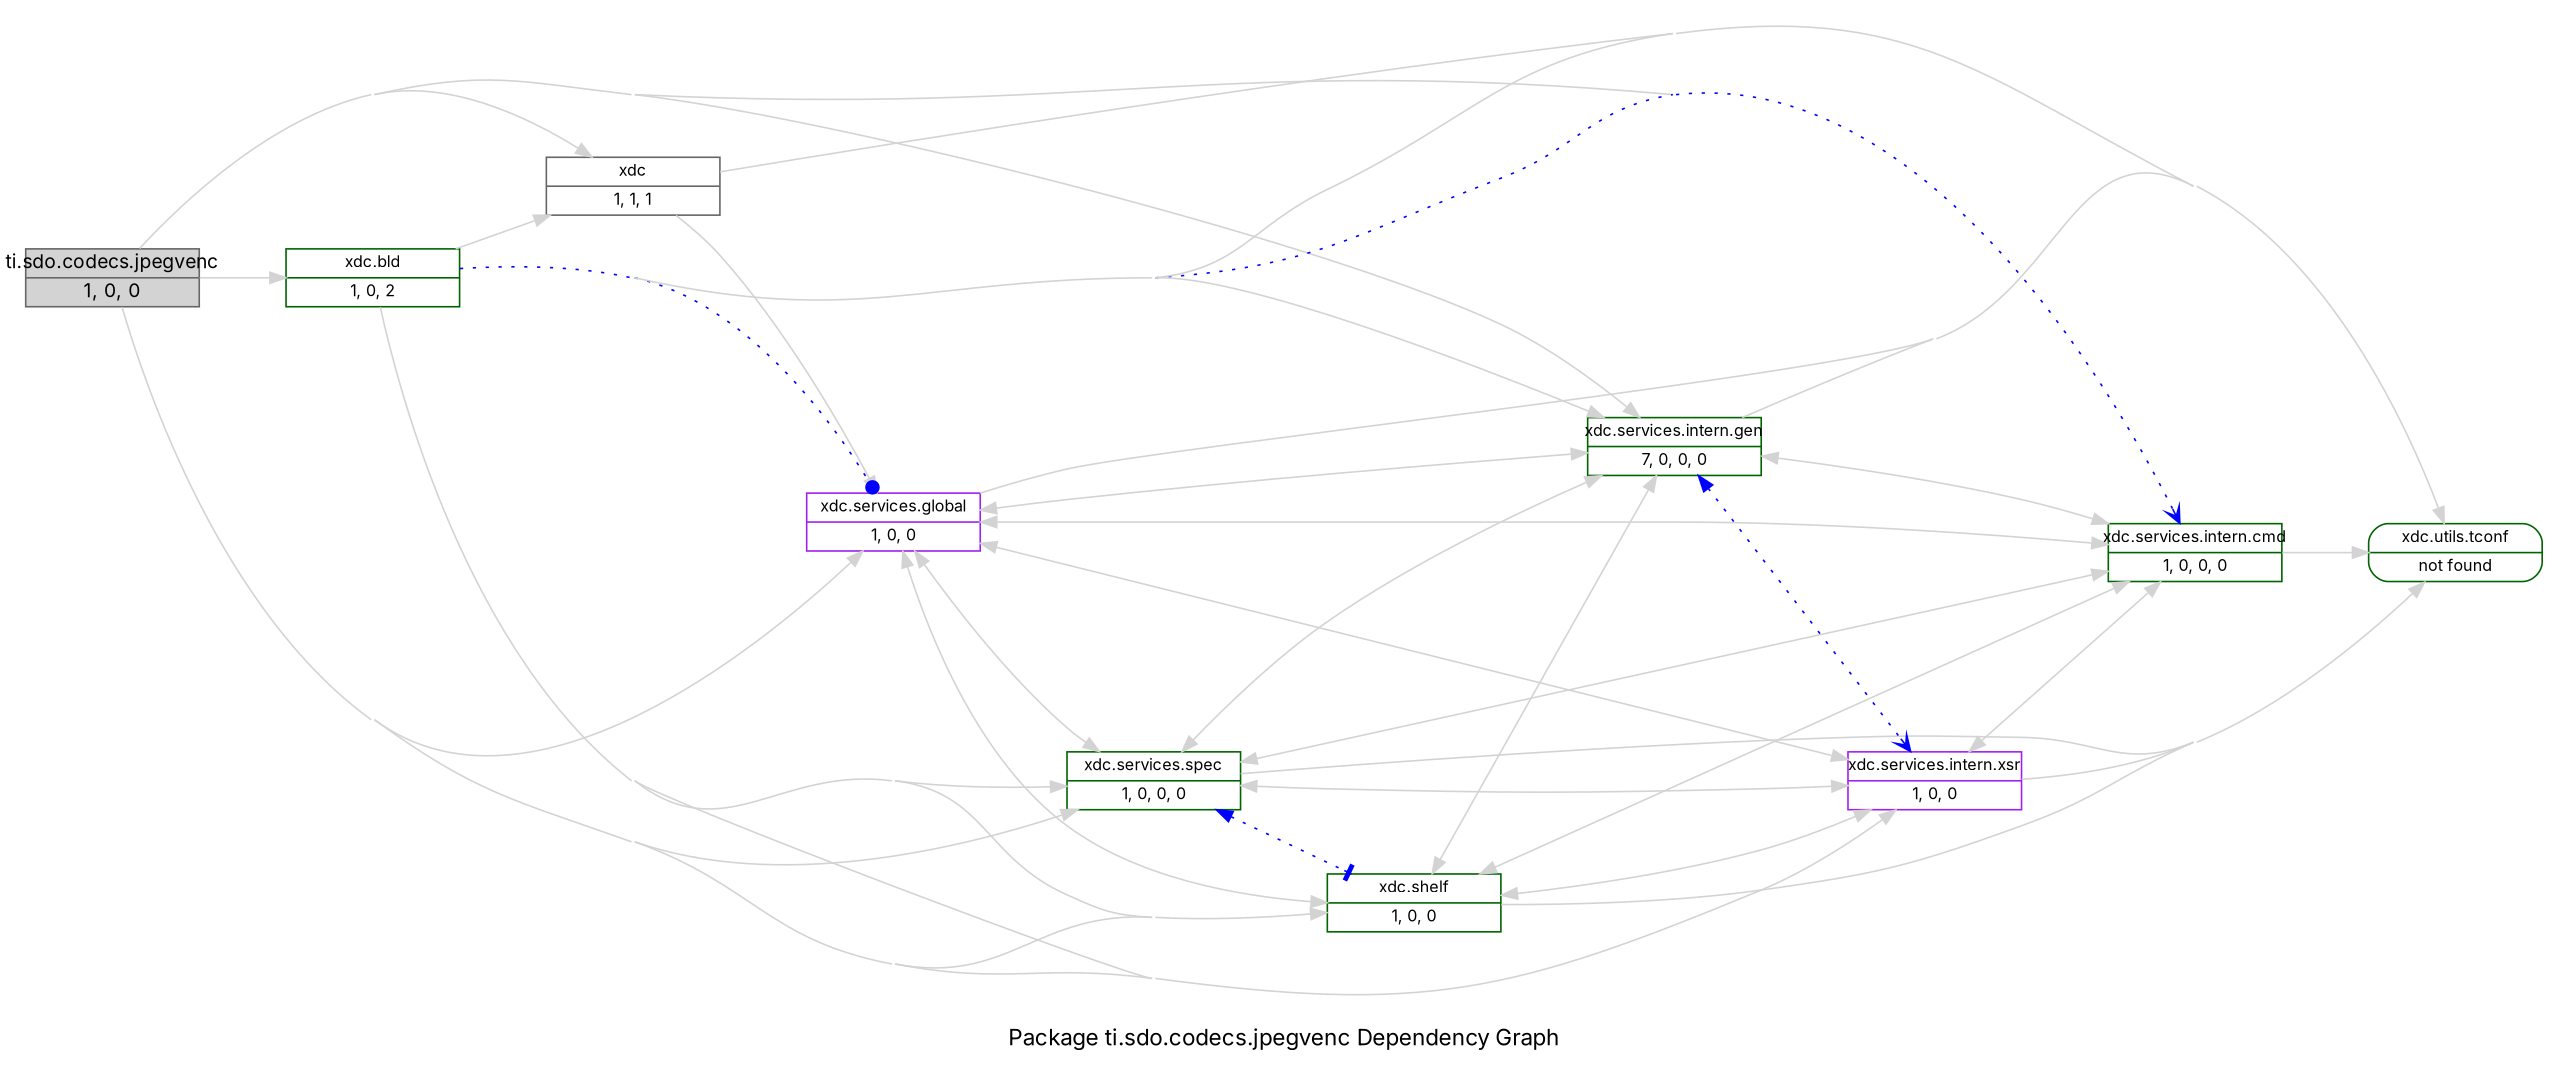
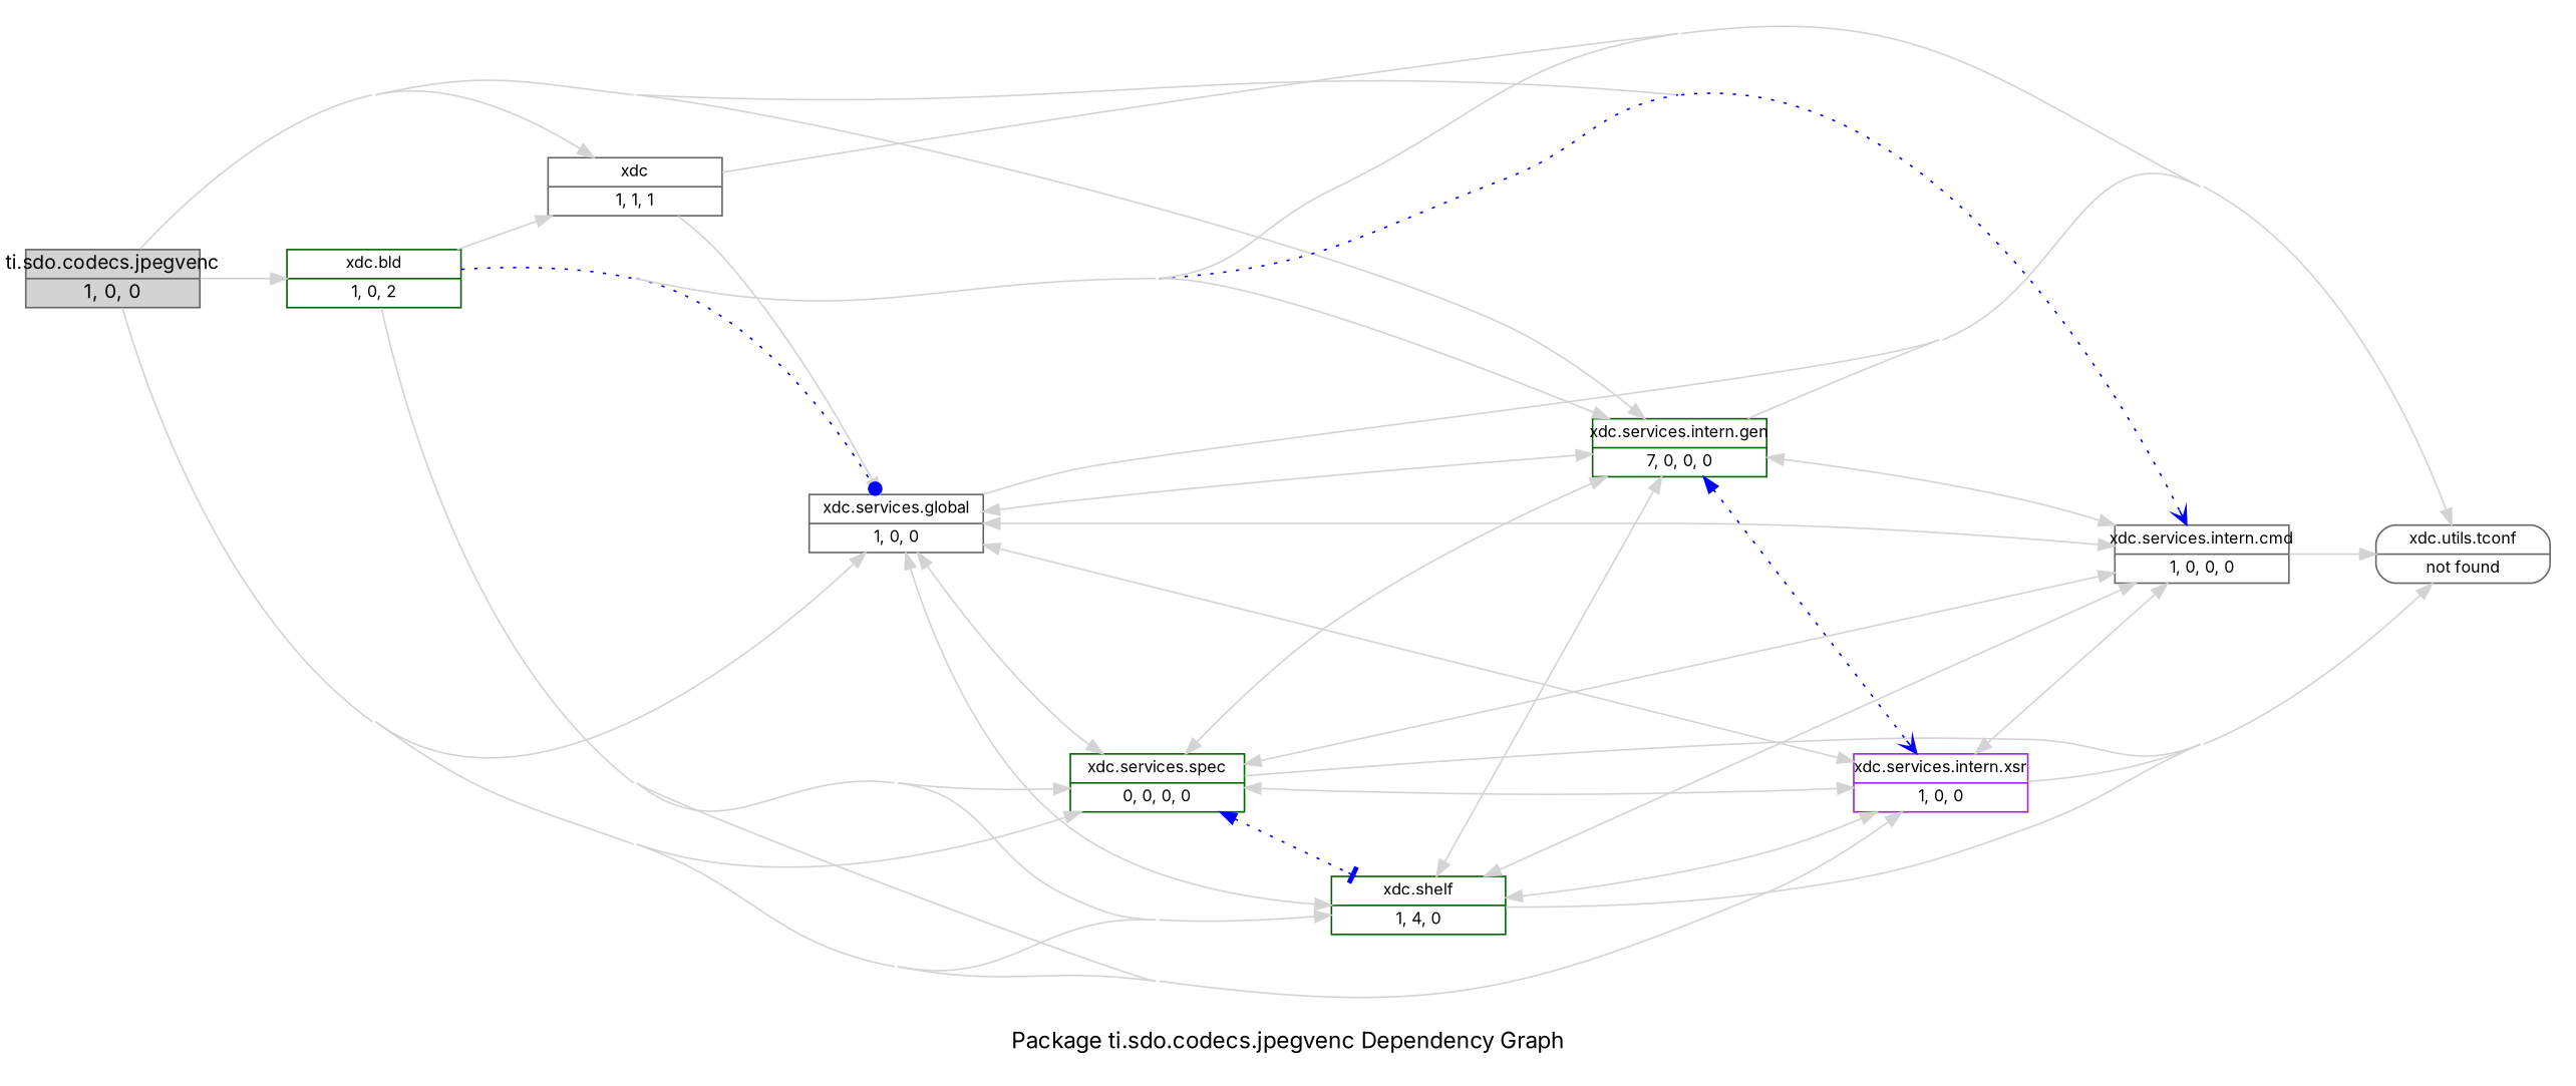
  digraph {
    concentrate=true
    fontname=Inter
    label="\nPackage ti.sdo.codecs.jpegvenc Dependency Graph"
    rankdir=LR
    ranksep=.75
    node [color=darkgreen fillcolor=white fixedsize=true font=Helvetica fontname=Inter fontsize=10 shape=record style=filled]
    edge [color=lightgrey fontname=Inter style=solid]
    n1 [color=gray40 fillcolor=lightgrey fontsize=12 label="ti.sdo.codecs.jpegvenc|1, 0, 0" width=1.5]
    n2 [color=gray40 label="xdc|1, 1, 1" width=1.5]
-   n3 [color=purple label="xdc.services.global|1, 0, 0" width=1.5]
-   n4 [label="xdc.services.spec|1, 0, 0, 0" width=1.5]
-   n5 [label="xdc.shelf|1, 0, 0" width=1.5]
-   n6 [label="xdc.services.intern.cmd|1, 0, 0, 0" width=1.5]
+   n3 [color=gray40 label="xdc.services.global|1, 0, 0" width=1.5]
+   n4 [label="xdc.services.spec|0, 0, 0, 0" width=1.5]
+   n5 [label="xdc.shelf|1, 4, 0" width=1.5]
+   n6 [color=gray40 label="xdc.services.intern.cmd|1, 0, 0, 0" width=1.5]
    n7 [color=purple label="xdc.services.intern.xsr|1, 0, 0" width=1.5]
    n8 [label="xdc.bld|1, 0, 2" width=1.5]
    n9 [label="xdc.services.intern.gen|7, 0, 0, 0" width=1.5]
-   n10 [label="xdc.utils.tconf|not found" style=rounded width=1.5]
+   n10 [color=gray40 label="xdc.utils.tconf|not found" style=rounded width=1.5]
    n1 -> n2
    n1 -> n3
    n1 -> n4
    n1 -> n5
    n1 -> n6
    n1 -> n7
    n1 -> n8
    n1 -> n9
    n2 -> n3
    n2 -> n10
    n3 -> n4
    n3 -> n5
    n3 -> n6
    n3 -> n7
    n3 -> n9
    n3 -> n10
    n4 -> n3
    n4 -> n5 [arrowhead=tee color=blue style=dotted]
    n4 -> n5
    n4 -> n6
    n4 -> n7
    n4 -> n9
    n4 -> n10
    n5 -> n3
    n5 -> n4
    n5 -> n6
    n5 -> n7
    n5 -> n9
    n5 -> n10
    n6 -> n3 [color=blue]
    n6 -> n3
    n6 -> n4 [color=blue]
    n6 -> n4
    n6 -> n5 [color=blue]
    n6 -> n5
    n6 -> n7
    n6 -> n9 [color=blue]
    n6 -> n9
    n6 -> n10
    n7 -> n3 [color=blue]
    n7 -> n3
    n7 -> n4
    n7 -> n5
    n7 -> n6
    n7 -> n9
    n7 -> n10
    n8 -> n2
    n8 -> n3 [arrowhead=dot color=blue style=dotted]
    n8 -> n3
    n8 -> n4
    n8 -> n5
    n8 -> n6 [arrowhead=vee color=blue style=dotted]
    n8 -> n6
    n8 -> n7
    n8 -> n9
    n8 -> n10
    n9 -> n3 [color=blue]
    n9 -> n3
    n9 -> n4 [color=blue]
    n9 -> n4
    n9 -> n5 [color=blue]
    n9 -> n5
    n9 -> n6
    n9 -> n7 [arrowhead=vee color=blue style=dotted]
    n9 -> n7
    n9 -> n10
  }
